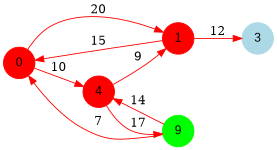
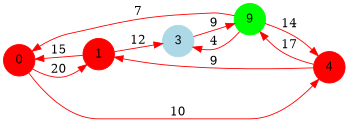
  digraph {
    rankdir=LR
    node [color=red fontname=Arial shape=circle style=filled]
    edge [color=red]
    0
    1
    4
    3 [color=lightblue]
    n5 [color=green label=9]
    0 -> 1 [label=20]
    0 -> 4 [label=10]
    1 -> 0 [label=15]
    1 -> 3 [label=12]
    4 -> 1 [label=9]
    4 -> n5 [label=17]
+   3 -> n5 [label=9]
    n5 -> 0 [label=7]
    n5 -> 4 [label=14]
+   n5 -> 3 [label=4]
  }
